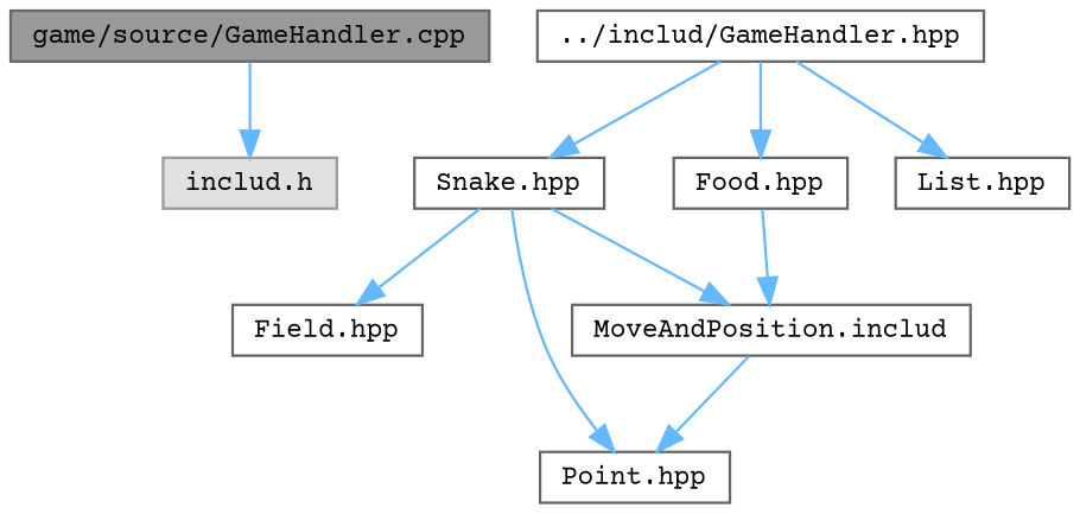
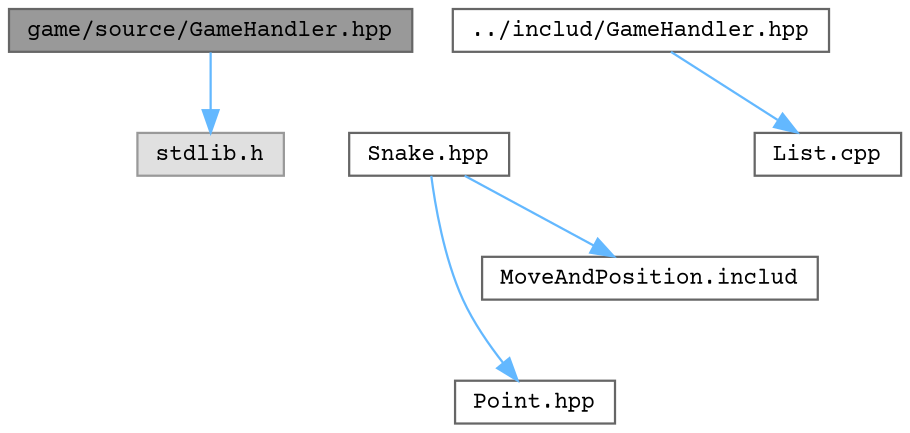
  digraph {
    fontname="Courier Prime"
    node [color=grey40 fillcolor=white fontname="Courier Prime" fontsize=10 shape=box style=filled]
    edge [color=steelblue1 fontname="Courier Prime" fontsize=10 labelfontname=Helvetica labelfontsize=10 style=solid]
-   n1 [color=gray40 fillcolor=grey60 fontcolor=black height=0.2 label="game/source/GameHandler.cpp" width=0.4]
-   n2 [color=grey60 fillcolor="#E0E0E0" height=0.2 label="includ.h" width=0.4]
+   n1 [color=gray40 fillcolor=grey60 fontcolor=black height=0.2 label="game/source/GameHandler.hpp" width=0.4]
+   n2 [color=grey60 fillcolor="#E0E0E0" height=0.2 label="stdlib.h" width=0.4]
    n3 [height=0.2 label="../includ/GameHandler.hpp" width=0.4]
    n4 [height=0.2 label="Snake.hpp" width=0.4]
-   n5 [height=0.2 label="Food.hpp" width=0.4]
-   n6 [height=0.2 label="List.hpp" width=0.4]
-   n7 [height=0.2 label="Field.hpp" width=0.4]
+   n6 [height=0.2 label="List.cpp" width=0.4]
    n8 [height=0.2 label="MoveAndPosition.includ" width=0.4]
    n9 [height=0.2 label="Point.hpp" width=0.4]
    n1 -> n2
-   n3 -> n4
-   n3 -> n5
    n3 -> n6
-   n4 -> n7
    n4 -> n8
    n4 -> n9
-   n5 -> n8
-   n8 -> n9
  }
